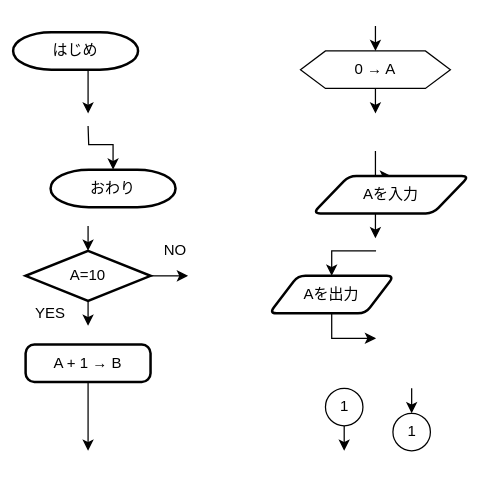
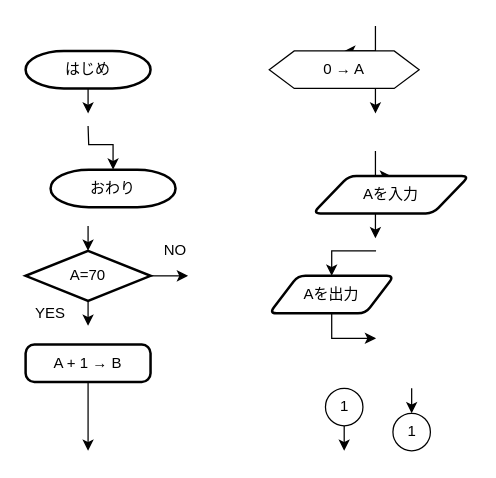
  <mxCell id="0" />
  <mxCell id="1" parent="0" />
  <mxCell id="2" style="edgeStyle=orthogonalEdgeStyle;rounded=0;orthogonalLoop=1;jettySize=auto;html=1;exitX=0.5;exitY=1;exitDx=0;exitDy=0;exitPerimeter=0;" edge="1" parent="1" source="3"><mxGeometry relative="1" as="geometry"><mxPoint x="70" y="90" as="targetPoint" /></mxGeometry></mxCell>
- <mxCell id="3" value="はじめ" style="strokeWidth=2;html=1;shape=mxgraph.flowchart.terminator;whiteSpace=wrap;" vertex="1" parent="1"><mxGeometry x="10" y="25" width="100" height="30" as="geometry" /></mxCell>
+ <mxCell id="3" value="はじめ" style="strokeWidth=2;html=1;shape=mxgraph.flowchart.terminator;whiteSpace=wrap;" vertex="1" parent="1"><mxGeometry x="20" y="40" width="100" height="30" as="geometry" /></mxCell>
  <mxCell id="4" style="edgeStyle=orthogonalEdgeStyle;rounded=0;orthogonalLoop=1;jettySize=auto;html=1;exitX=0.5;exitY=0;exitDx=0;exitDy=0;exitPerimeter=0;startArrow=classic;startFill=1;endArrow=none;endFill=0;" edge="1" parent="1" source="5"><mxGeometry relative="1" as="geometry"><mxPoint x="70" y="100" as="targetPoint" /></mxGeometry></mxCell>
  <mxCell id="5" value="おわり" style="strokeWidth=2;html=1;shape=mxgraph.flowchart.terminator;whiteSpace=wrap;" vertex="1" parent="1"><mxGeometry x="40" y="135" width="100" height="30" as="geometry" /></mxCell>
  <mxCell id="6" style="edgeStyle=orthogonalEdgeStyle;rounded=0;orthogonalLoop=1;jettySize=auto;html=1;exitX=0.5;exitY=1;exitDx=0;exitDy=0;exitPerimeter=0;startArrow=none;startFill=0;endArrow=classic;endFill=1;" edge="1" parent="1" source="9"><mxGeometry relative="1" as="geometry"><mxPoint x="70" y="260" as="targetPoint" /></mxGeometry></mxCell>
  <mxCell id="7" style="edgeStyle=orthogonalEdgeStyle;rounded=0;orthogonalLoop=1;jettySize=auto;html=1;exitX=1;exitY=0.5;exitDx=0;exitDy=0;exitPerimeter=0;startArrow=none;startFill=0;endArrow=classic;endFill=1;" edge="1" parent="1" source="9"><mxGeometry relative="1" as="geometry"><mxPoint x="150" y="220" as="targetPoint" /></mxGeometry></mxCell>
  <mxCell id="8" style="edgeStyle=orthogonalEdgeStyle;rounded=0;orthogonalLoop=1;jettySize=auto;html=1;exitX=0.5;exitY=0;exitDx=0;exitDy=0;exitPerimeter=0;startArrow=classic;startFill=1;endArrow=none;endFill=0;" edge="1" parent="1" source="9"><mxGeometry relative="1" as="geometry"><mxPoint x="70" y="180" as="targetPoint" /></mxGeometry></mxCell>
- <mxCell id="9" value="A=10" style="strokeWidth=2;html=1;shape=mxgraph.flowchart.decision;whiteSpace=wrap;" vertex="1" parent="1"><mxGeometry x="20" y="200" width="100" height="40" as="geometry" /></mxCell>
+ <mxCell id="9" value="A=70" style="strokeWidth=2;html=1;shape=mxgraph.flowchart.decision;whiteSpace=wrap;" vertex="1" parent="1"><mxGeometry x="20" y="200" width="100" height="40" as="geometry" /></mxCell>
  <mxCell id="10" value="YES" style="text;html=1;strokeColor=none;fillColor=none;align=center;verticalAlign=middle;whiteSpace=wrap;rounded=0;" vertex="1" parent="1"><mxGeometry x="20" y="240" width="40" height="20" as="geometry" /></mxCell>
  <mxCell id="11" value="NO" style="text;html=1;strokeColor=none;fillColor=none;align=center;verticalAlign=middle;whiteSpace=wrap;rounded=0;" vertex="1" parent="1"><mxGeometry x="120" y="190" width="40" height="20" as="geometry" /></mxCell>
  <mxCell id="12" style="edgeStyle=orthogonalEdgeStyle;rounded=0;orthogonalLoop=1;jettySize=auto;html=1;exitX=0.5;exitY=0;exitDx=0;exitDy=0;startArrow=classic;startFill=1;endArrow=none;endFill=0;" edge="1" parent="1" source="14"><mxGeometry relative="1" as="geometry"><mxPoint x="70" y="290" as="targetPoint" /></mxGeometry></mxCell>
  <mxCell id="13" style="edgeStyle=orthogonalEdgeStyle;rounded=0;orthogonalLoop=1;jettySize=auto;html=1;exitX=0.5;exitY=1;exitDx=0;exitDy=0;startArrow=none;startFill=0;endArrow=classic;endFill=1;" edge="1" parent="1" source="14"><mxGeometry relative="1" as="geometry"><mxPoint x="70" y="360" as="targetPoint" /></mxGeometry></mxCell>
  <mxCell id="14" value="A + 1 → B" style="rounded=1;whiteSpace=wrap;html=1;absoluteArcSize=1;arcSize=14;strokeWidth=2;" vertex="1" parent="1"><mxGeometry x="20" y="275" width="100" height="30" as="geometry" /></mxCell>
  <mxCell id="15" style="edgeStyle=orthogonalEdgeStyle;rounded=0;orthogonalLoop=1;jettySize=auto;html=1;exitX=0.5;exitY=0;exitDx=0;exitDy=0;startArrow=classic;startFill=1;endArrow=none;endFill=0;" edge="1" parent="1" source="17"><mxGeometry relative="1" as="geometry"><mxPoint x="300" y="20" as="targetPoint" /></mxGeometry></mxCell>
  <mxCell id="16" style="edgeStyle=orthogonalEdgeStyle;rounded=0;orthogonalLoop=1;jettySize=auto;html=1;exitX=0.5;exitY=1;exitDx=0;exitDy=0;startArrow=none;startFill=0;endArrow=classic;endFill=1;" edge="1" parent="1" source="17"><mxGeometry relative="1" as="geometry"><mxPoint x="300" y="90" as="targetPoint" /></mxGeometry></mxCell>
- <mxCell id="17" value="0 → A" style="shape=hexagon;perimeter=hexagonPerimeter2;whiteSpace=wrap;html=1;fixedSize=1;" vertex="1" parent="1"><mxGeometry x="240" y="40" width="120" height="30" as="geometry" /></mxCell>
+ <mxCell id="17" value="0 → A" style="shape=hexagon;perimeter=hexagonPerimeter2;whiteSpace=wrap;html=1;fixedSize=1;" vertex="1" parent="1"><mxGeometry x="215" y="40" width="120" height="30" as="geometry" /></mxCell>
  <mxCell id="18" style="edgeStyle=orthogonalEdgeStyle;rounded=0;orthogonalLoop=1;jettySize=auto;html=1;exitX=0.5;exitY=0;exitDx=0;exitDy=0;startArrow=classic;startFill=1;endArrow=none;endFill=0;" edge="1" parent="1" source="20"><mxGeometry relative="1" as="geometry"><mxPoint x="300" y="120" as="targetPoint" /></mxGeometry></mxCell>
  <mxCell id="19" style="edgeStyle=orthogonalEdgeStyle;rounded=0;orthogonalLoop=1;jettySize=auto;html=1;exitX=0.5;exitY=1;exitDx=0;exitDy=0;startArrow=none;startFill=0;endArrow=classic;endFill=1;" edge="1" parent="1" source="20"><mxGeometry relative="1" as="geometry"><mxPoint x="300" y="190" as="targetPoint" /></mxGeometry></mxCell>
  <mxCell id="20" value="Aを入力" style="shape=parallelogram;html=1;strokeWidth=2;perimeter=parallelogramPerimeter;whiteSpace=wrap;rounded=1;arcSize=12;size=0.23;" vertex="1" parent="1"><mxGeometry x="250" y="140" width="125" height="30" as="geometry" /></mxCell>
  <mxCell id="21" style="edgeStyle=orthogonalEdgeStyle;rounded=0;orthogonalLoop=1;jettySize=auto;html=1;exitX=0.5;exitY=0;exitDx=0;exitDy=0;startArrow=classic;startFill=1;endArrow=none;endFill=0;" edge="1" source="23" parent="1"><mxGeometry relative="1" as="geometry"><mxPoint x="300" y="200" as="targetPoint" /></mxGeometry></mxCell>
  <mxCell id="22" style="edgeStyle=orthogonalEdgeStyle;rounded=0;orthogonalLoop=1;jettySize=auto;html=1;exitX=0.5;exitY=1;exitDx=0;exitDy=0;startArrow=none;startFill=0;endArrow=classic;endFill=1;" edge="1" source="23" parent="1"><mxGeometry relative="1" as="geometry"><mxPoint x="300" y="270" as="targetPoint" /></mxGeometry></mxCell>
  <mxCell id="23" value="Aを出力" style="shape=parallelogram;html=1;strokeWidth=2;perimeter=parallelogramPerimeter;whiteSpace=wrap;rounded=1;arcSize=12;size=0.23;" vertex="1" parent="1"><mxGeometry x="215" y="220" width="100" height="30" as="geometry" /></mxCell>
  <mxCell id="24" style="edgeStyle=orthogonalEdgeStyle;rounded=0;orthogonalLoop=1;jettySize=auto;html=1;exitX=0.5;exitY=0;exitDx=0;exitDy=0;exitPerimeter=0;startArrow=classic;startFill=1;endArrow=none;endFill=0;" edge="1" parent="1" source="25"><mxGeometry relative="1" as="geometry"><mxPoint x="329" y="310" as="targetPoint" /></mxGeometry></mxCell>
  <mxCell id="25" value="1" style="verticalLabelPosition=middle;verticalAlign=middle;html=1;shape=mxgraph.flowchart.on-page_reference;labelPosition=center;align=center;" vertex="1" parent="1"><mxGeometry x="314" y="330" width="30" height="30" as="geometry" /></mxCell>
  <mxCell id="26" style="edgeStyle=orthogonalEdgeStyle;rounded=0;orthogonalLoop=1;jettySize=auto;html=1;exitX=0.5;exitY=1;exitDx=0;exitDy=0;exitPerimeter=0;startArrow=none;startFill=0;endArrow=classic;endFill=1;" edge="1" parent="1" source="27"><mxGeometry relative="1" as="geometry"><mxPoint x="275" y="360" as="targetPoint" /></mxGeometry></mxCell>
  <mxCell id="27" value="1" style="verticalLabelPosition=middle;verticalAlign=middle;html=1;shape=mxgraph.flowchart.on-page_reference;labelPosition=center;align=center;" vertex="1" parent="1"><mxGeometry x="260" y="310" width="30" height="30" as="geometry" /></mxCell>
